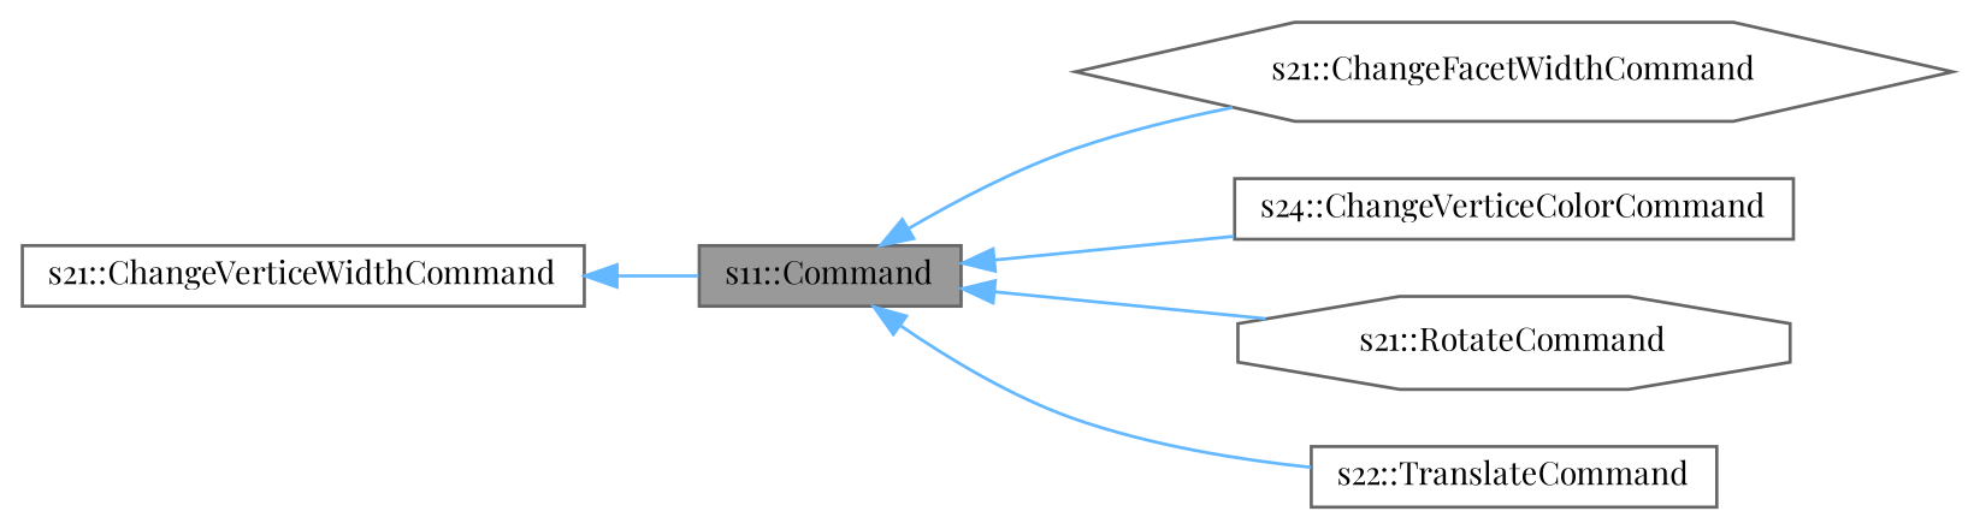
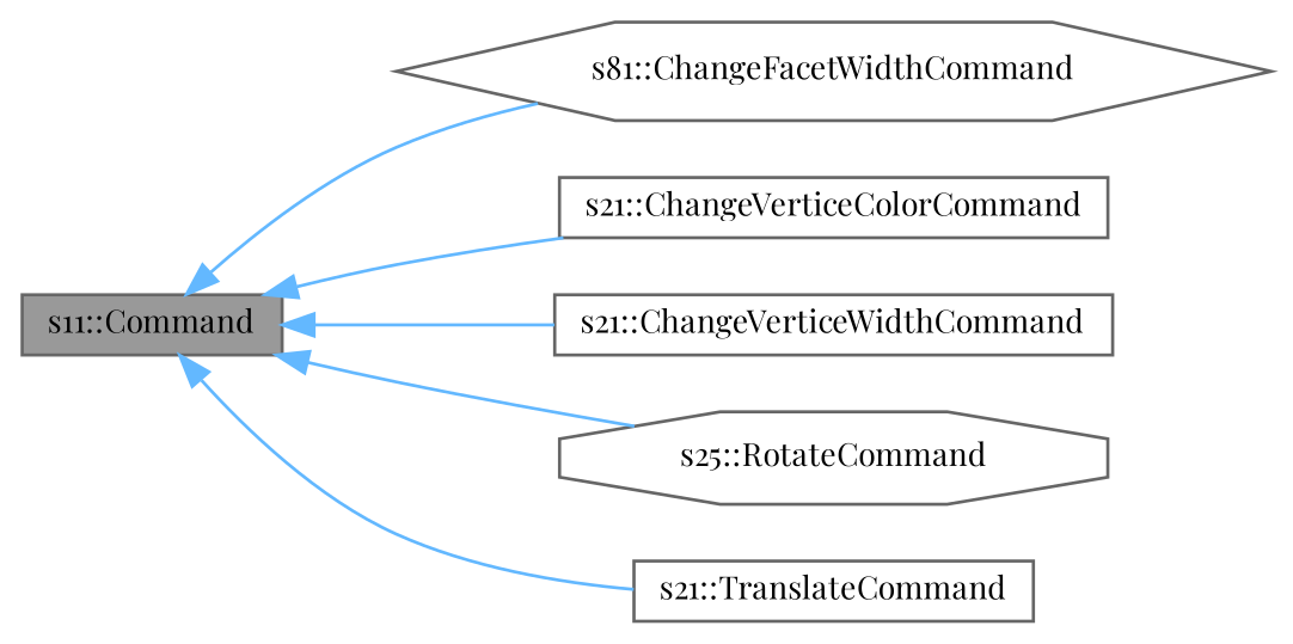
  digraph {
    fontname="Playfair Display"
    rankdir=LR
    node [color=gray40 fillcolor=white fontname="Playfair Display" fontsize=10 shape=box style=filled]
    edge [color=steelblue1 dir=back fontname="Playfair Display" fontsize=10 labelfontname=Helvetica labelfontsize=10 style=solid]
    n1 [fillcolor=grey60 fontcolor=black height=0.2 label="s11::Command" width=0.4]
-   n2 [height=0.2 label="s21::ChangeFacetWidthCommand" shape=hexagon width=0.4]
-   n3 [height=0.2 label="s24::ChangeVerticeColorCommand" width=0.4]
+   n2 [height=0.2 label="s81::ChangeFacetWidthCommand" shape=hexagon width=0.4]
+   n3 [height=0.2 label="s21::ChangeVerticeColorCommand" width=0.4]
    n4 [height=0.2 label="s21::ChangeVerticeWidthCommand" width=0.4]
-   n5 [height=0.2 label="s21::RotateCommand" shape=octagon width=0.4]
-   n6 [height=0.2 label="s22::TranslateCommand" width=0.4]
+   n5 [height=0.2 label="s25::RotateCommand" shape=octagon width=0.4]
+   n6 [height=0.2 label="s21::TranslateCommand" width=0.4]
    n1 -> n2
    n1 -> n3
-   n4 -> n1
+   n1 -> n4
    n1 -> n5
    n1 -> n6
  }
